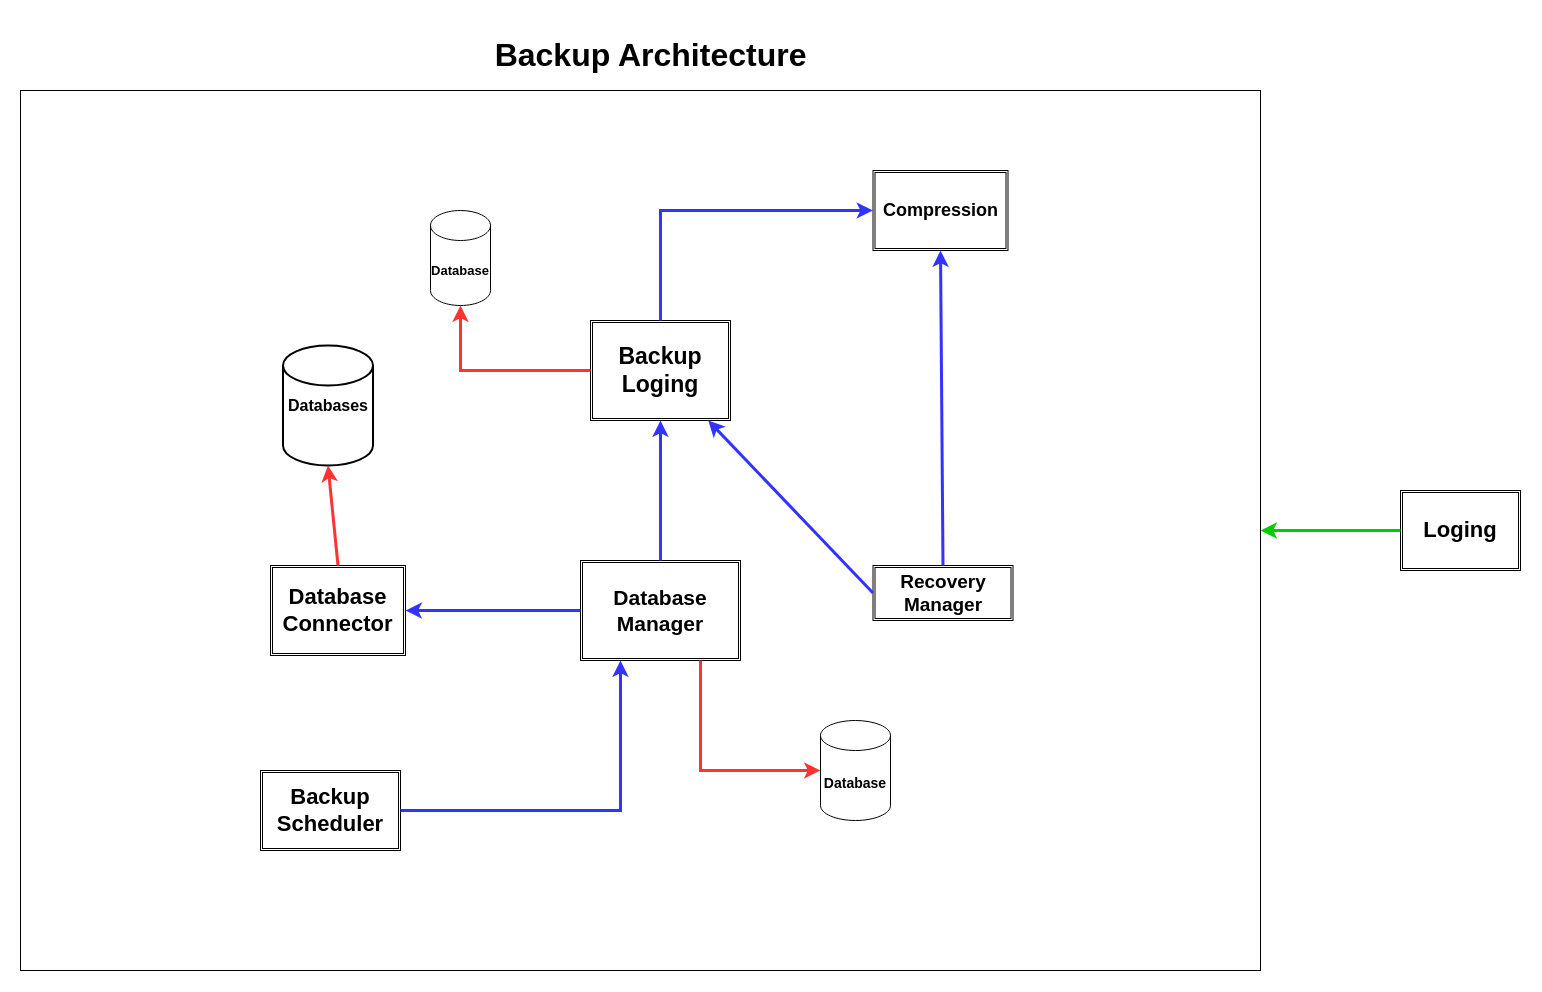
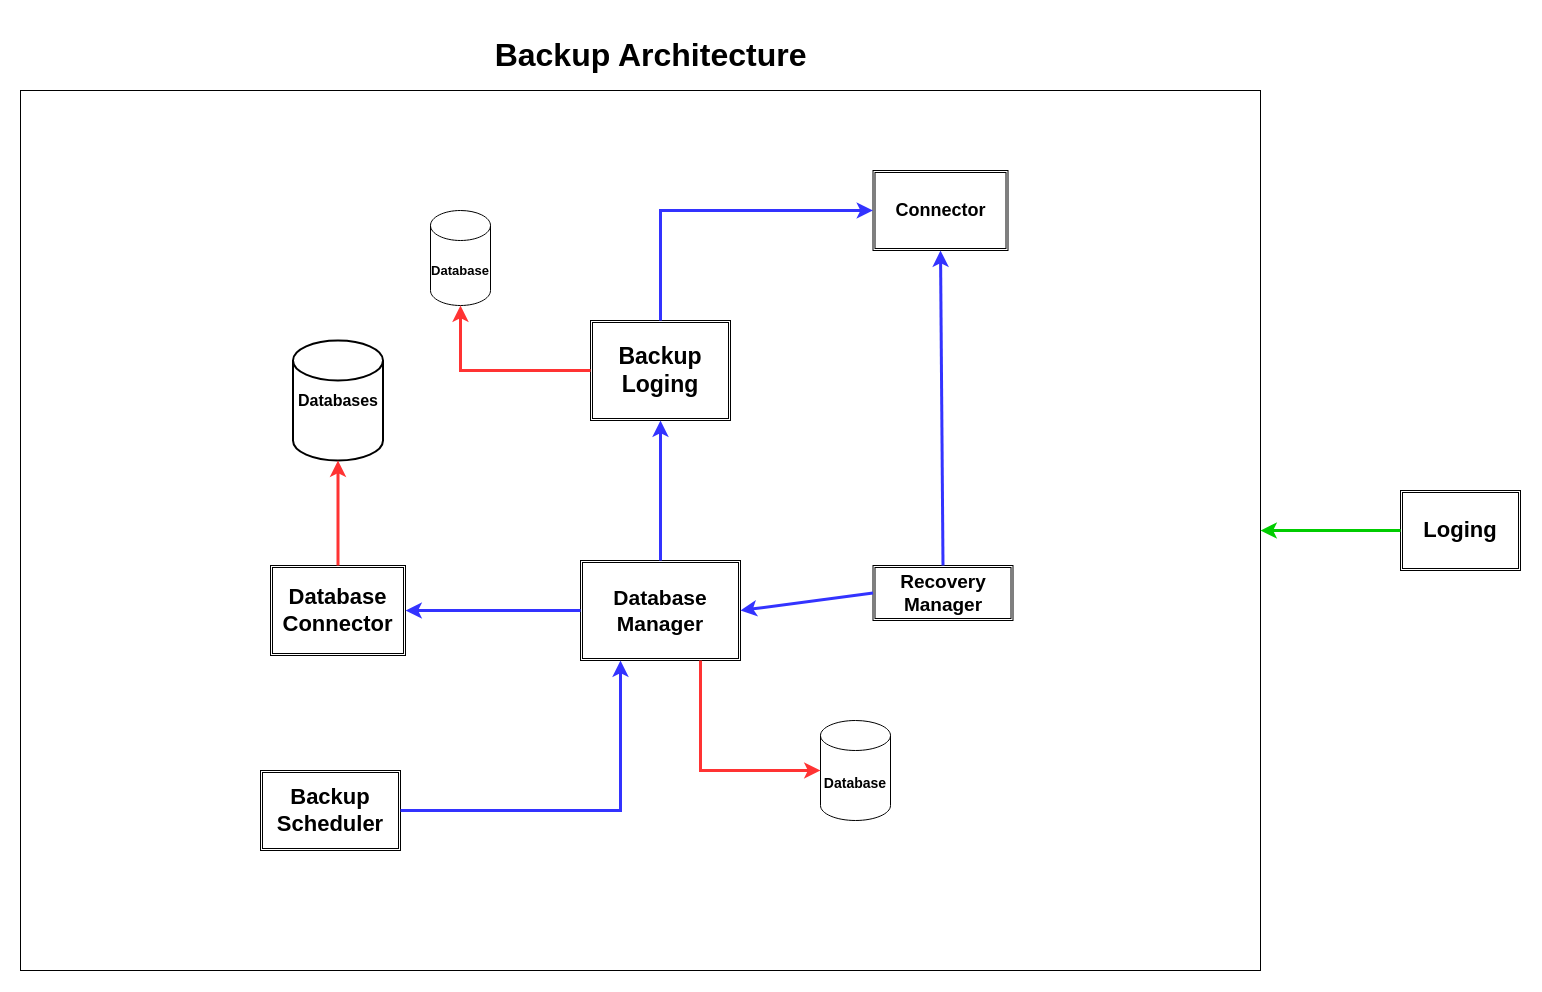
  <mxCell id="0" />
  <mxCell id="1" parent="0" />
- <mxCell id="2" value="Databases" style="strokeWidth=2;html=1;shape=mxgraph.flowchart.database;whiteSpace=wrap;fontSize=16;fontStyle=1" parent="1" vertex="1"><mxGeometry x="282.5" y="345" width="90" height="120" as="geometry" /></mxCell>
+ <mxCell id="2" value="Databases" style="strokeWidth=2;html=1;shape=mxgraph.flowchart.database;whiteSpace=wrap;fontSize=16;fontStyle=1" parent="1" vertex="1"><mxGeometry x="292.5" y="340" width="90" height="120" as="geometry" /></mxCell>
  <mxCell id="3" value="Database Connector" style="shape=ext;double=1;rounded=0;whiteSpace=wrap;html=1;fontSize=22;fontStyle=1" parent="1" vertex="1"><mxGeometry x="270" y="565" width="135" height="90" as="geometry" /></mxCell>
  <mxCell id="4" value="Backup Loging" style="shape=ext;double=1;rounded=0;whiteSpace=wrap;html=1;fontSize=23;fontStyle=1" parent="1" vertex="1"><mxGeometry x="590" y="320" width="140" height="100" as="geometry" /></mxCell>
- <mxCell id="5" value="Compression" style="shape=ext;double=1;rounded=0;whiteSpace=wrap;html=1;fontSize=18;fontStyle=1" parent="1" vertex="1"><mxGeometry x="872.5" y="170" width="135" height="80" as="geometry" /></mxCell>
+ <mxCell id="5" value="Connector" style="shape=ext;double=1;rounded=0;whiteSpace=wrap;html=1;fontSize=18;fontStyle=1" parent="1" vertex="1"><mxGeometry x="872.5" y="170" width="135" height="80" as="geometry" /></mxCell>
  <mxCell id="6" value="Recovery Manager" style="shape=ext;double=1;rounded=0;whiteSpace=wrap;html=1;fontSize=19;fontStyle=1" parent="1" vertex="1"><mxGeometry x="872.5" y="565" width="140" height="55" as="geometry" /></mxCell>
  <mxCell id="7" value="Backup Scheduler" style="shape=ext;double=1;rounded=0;whiteSpace=wrap;html=1;fontSize=22;fontStyle=1" parent="1" vertex="1"><mxGeometry x="260" y="770" width="140" height="80" as="geometry" /></mxCell>
  <mxCell id="8" value="Database Manager" style="shape=ext;double=1;rounded=0;whiteSpace=wrap;html=1;fontSize=21;fontStyle=1" parent="1" vertex="1"><mxGeometry x="580" y="560" width="160" height="100" as="geometry" /></mxCell>
  <mxCell id="9" value="Database" style="shape=cylinder3;whiteSpace=wrap;html=1;boundedLbl=1;backgroundOutline=1;size=15;fontStyle=1;fontSize=13;" parent="1" vertex="1"><mxGeometry x="430" y="210" width="60" height="95" as="geometry" /></mxCell>
  <mxCell id="10" value="Database" style="shape=cylinder3;whiteSpace=wrap;html=1;boundedLbl=1;backgroundOutline=1;size=15;fontStyle=1;fontSize=14;" parent="1" vertex="1"><mxGeometry x="820" y="720" width="70" height="100" as="geometry" /></mxCell>
  <mxCell id="11" value="" style="endArrow=classic;html=1;rounded=0;entryX=1;entryY=0.5;entryDx=0;entryDy=0;exitX=0;exitY=0.5;exitDx=0;exitDy=0;strokeColor=#3333FF;strokeWidth=3;align=center;verticalAlign=middle;fontFamily=Helvetica;fontSize=12;fontColor=default;labelBackgroundColor=default;endSize=7;flowAnimation=0;sourcePerimeterSpacing=0;targetPerimeterSpacing=0;" parent="1" source="8" target="3" edge="1"><mxGeometry width="50" height="50" relative="1" as="geometry"><mxPoint x="530" y="550" as="sourcePoint" /><mxPoint x="580" y="500" as="targetPoint" /></mxGeometry></mxCell>
  <mxCell id="12" value="" style="endArrow=classic;html=1;rounded=0;entryX=0.5;entryY=1;entryDx=0;entryDy=0;exitX=0.5;exitY=0;exitDx=0;exitDy=0;fontSize=12;strokeWidth=3;targetPerimeterSpacing=0;sourcePerimeterSpacing=0;endSize=7;strokeColor=#3333FF;flowAnimation=0;" parent="1" source="6" target="5" edge="1"><mxGeometry width="50" height="50" relative="1" as="geometry"><mxPoint x="810" y="520" as="sourcePoint" /><mxPoint x="860" y="470" as="targetPoint" /></mxGeometry></mxCell>
  <mxCell id="13" value="" style="endArrow=classic;html=1;rounded=0;exitX=0.5;exitY=0;exitDx=0;exitDy=0;entryX=0;entryY=0.5;entryDx=0;entryDy=0;strokeWidth=3;strokeColor=#3333FF;align=center;verticalAlign=middle;fontFamily=Helvetica;fontSize=12;fontColor=default;labelBackgroundColor=default;endSize=7;flowAnimation=0;sourcePerimeterSpacing=0;targetPerimeterSpacing=0;" parent="1" source="4" target="5" edge="1"><mxGeometry width="50" height="50" relative="1" as="geometry"><mxPoint x="710" y="480" as="sourcePoint" /><mxPoint x="850" y="210" as="targetPoint" /><Array as="points"><mxPoint x="660" y="210" /></Array></mxGeometry></mxCell>
  <mxCell id="14" value="" style="endArrow=classic;html=1;rounded=0;entryX=0.5;entryY=1;entryDx=0;entryDy=0;entryPerimeter=0;exitX=0;exitY=0.5;exitDx=0;exitDy=0;strokeColor=#FF3333;strokeWidth=3;align=center;verticalAlign=middle;fontFamily=Helvetica;fontSize=12;fontColor=default;labelBackgroundColor=default;endSize=7;flowAnimation=0;sourcePerimeterSpacing=0;targetPerimeterSpacing=0;" parent="1" source="4" target="9" edge="1"><mxGeometry width="50" height="50" relative="1" as="geometry"><mxPoint x="370" y="470" as="sourcePoint" /><mxPoint x="420" y="420" as="targetPoint" /><Array as="points"><mxPoint x="460" y="370" /></Array></mxGeometry></mxCell>
  <mxCell id="15" value="" style="endArrow=classic;html=1;rounded=0;entryX=0.5;entryY=1;entryDx=0;entryDy=0;exitX=0.5;exitY=0;exitDx=0;exitDy=0;strokeColor=#3333FF;strokeWidth=3;align=center;verticalAlign=middle;fontFamily=Helvetica;fontSize=12;fontColor=default;labelBackgroundColor=default;endSize=7;flowAnimation=0;sourcePerimeterSpacing=0;targetPerimeterSpacing=0;" parent="1" source="8" target="4" edge="1"><mxGeometry width="50" height="50" relative="1" as="geometry"><mxPoint x="630" y="490" as="sourcePoint" /><mxPoint x="680" y="440" as="targetPoint" /></mxGeometry></mxCell>
- <mxCell id="16" value="" style="endArrow=classic;html=1;rounded=0;exitX=0;exitY=0.5;exitDx=0;exitDy=0;strokeColor=#3333FF;strokeWidth=3;align=center;verticalAlign=middle;fontFamily=Helvetica;fontSize=12;fontColor=default;labelBackgroundColor=default;endSize=7;flowAnimation=0;sourcePerimeterSpacing=0;targetPerimeterSpacing=0;" parent="1" source="6" target="4" edge="1"><mxGeometry width="50" height="50" relative="1" as="geometry"><mxPoint x="650" y="580" as="sourcePoint" /><mxPoint x="700" y="530" as="targetPoint" /></mxGeometry></mxCell>
+ <mxCell id="16" value="" style="endArrow=classic;html=1;rounded=0;entryX=1;entryY=0.5;entryDx=0;entryDy=0;exitX=0;exitY=0.5;exitDx=0;exitDy=0;strokeColor=#3333FF;strokeWidth=3;align=center;verticalAlign=middle;fontFamily=Helvetica;fontSize=12;fontColor=default;labelBackgroundColor=default;endSize=7;flowAnimation=0;sourcePerimeterSpacing=0;targetPerimeterSpacing=0;" parent="1" source="6" target="8" edge="1"><mxGeometry width="50" height="50" relative="1" as="geometry"><mxPoint x="650" y="580" as="sourcePoint" /><mxPoint x="700" y="530" as="targetPoint" /></mxGeometry></mxCell>
  <mxCell id="17" value="" style="endArrow=classic;html=1;rounded=0;entryX=0;entryY=0.5;entryDx=0;entryDy=0;entryPerimeter=0;exitX=0.75;exitY=1;exitDx=0;exitDy=0;strokeColor=#FF3333;strokeWidth=3;align=center;verticalAlign=middle;fontFamily=Helvetica;fontSize=12;fontColor=default;labelBackgroundColor=default;endSize=7;flowAnimation=0;sourcePerimeterSpacing=0;targetPerimeterSpacing=0;" parent="1" source="8" target="10" edge="1"><mxGeometry width="50" height="50" relative="1" as="geometry"><mxPoint x="570" y="720" as="sourcePoint" /><mxPoint x="620" y="670" as="targetPoint" /><Array as="points"><mxPoint x="700" y="770" /></Array></mxGeometry></mxCell>
  <mxCell id="18" value="" style="endArrow=classic;html=1;rounded=0;exitX=0.5;exitY=0;exitDx=0;exitDy=0;entryX=0.5;entryY=1;entryDx=0;entryDy=0;entryPerimeter=0;strokeColor=#FF3333;strokeWidth=3;align=center;verticalAlign=middle;fontFamily=Helvetica;fontSize=12;fontColor=default;labelBackgroundColor=default;endSize=7;flowAnimation=0;sourcePerimeterSpacing=0;targetPerimeterSpacing=0;" parent="1" source="3" target="2" edge="1"><mxGeometry width="50" height="50" relative="1" as="geometry"><mxPoint x="560" y="560" as="sourcePoint" /><mxPoint x="610" y="510" as="targetPoint" /></mxGeometry></mxCell>
  <mxCell id="19" value="" style="rounded=0;whiteSpace=wrap;html=1;fillColor=none;" parent="1" vertex="1"><mxGeometry x="20" y="90" width="1240" height="880" as="geometry" /></mxCell>
  <mxCell id="20" value="Backup Architecture&amp;nbsp;" style="text;html=1;align=center;verticalAlign=middle;whiteSpace=wrap;rounded=0;fontSize=32;fontStyle=1" parent="1" vertex="1"><mxGeometry x="370" y="20" width="570" height="70" as="geometry" /></mxCell>
  <mxCell id="21" value="Loging" style="shape=ext;double=1;rounded=0;whiteSpace=wrap;html=1;fontSize=22;fontStyle=1" parent="1" vertex="1"><mxGeometry x="1400" y="490" width="120" height="80" as="geometry" /></mxCell>
  <mxCell id="22" value="" style="endArrow=classic;html=1;rounded=0;entryX=1;entryY=0.5;entryDx=0;entryDy=0;exitX=0;exitY=0.5;exitDx=0;exitDy=0;strokeColor=#00CC00;strokeWidth=3;align=center;verticalAlign=middle;fontFamily=Helvetica;fontSize=12;fontColor=default;labelBackgroundColor=default;endSize=7;flowAnimation=0;sourcePerimeterSpacing=0;targetPerimeterSpacing=0;" parent="1" source="21" target="19" edge="1"><mxGeometry width="50" height="50" relative="1" as="geometry"><mxPoint x="1430" y="490" as="sourcePoint" /><mxPoint x="1480" y="440" as="targetPoint" /></mxGeometry></mxCell>
  <mxCell id="23" value="" style="endArrow=classic;html=1;rounded=0;exitX=1;exitY=0.5;exitDx=0;exitDy=0;entryX=0.25;entryY=1;entryDx=0;entryDy=0;strokeColor=#3333FF;strokeWidth=3;align=center;verticalAlign=middle;fontFamily=Helvetica;fontSize=12;fontColor=default;labelBackgroundColor=default;endSize=7;flowAnimation=0;sourcePerimeterSpacing=0;targetPerimeterSpacing=0;" edge="1" parent="1" source="7" target="8"><mxGeometry width="50" height="50" relative="1" as="geometry"><mxPoint x="550" y="520" as="sourcePoint" /><mxPoint x="600" y="470" as="targetPoint" /><Array as="points"><mxPoint x="620" y="810" /></Array></mxGeometry></mxCell>
